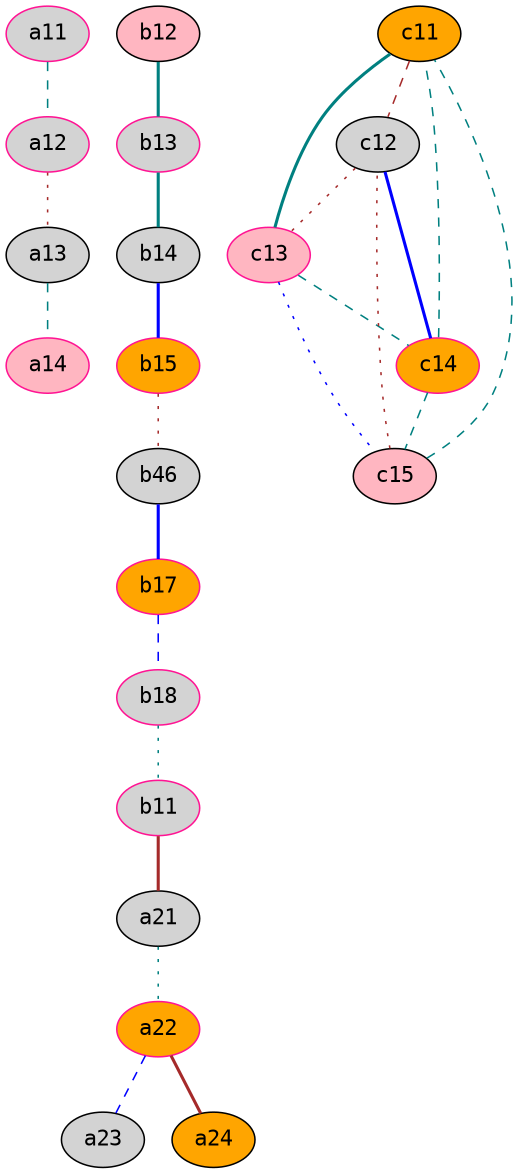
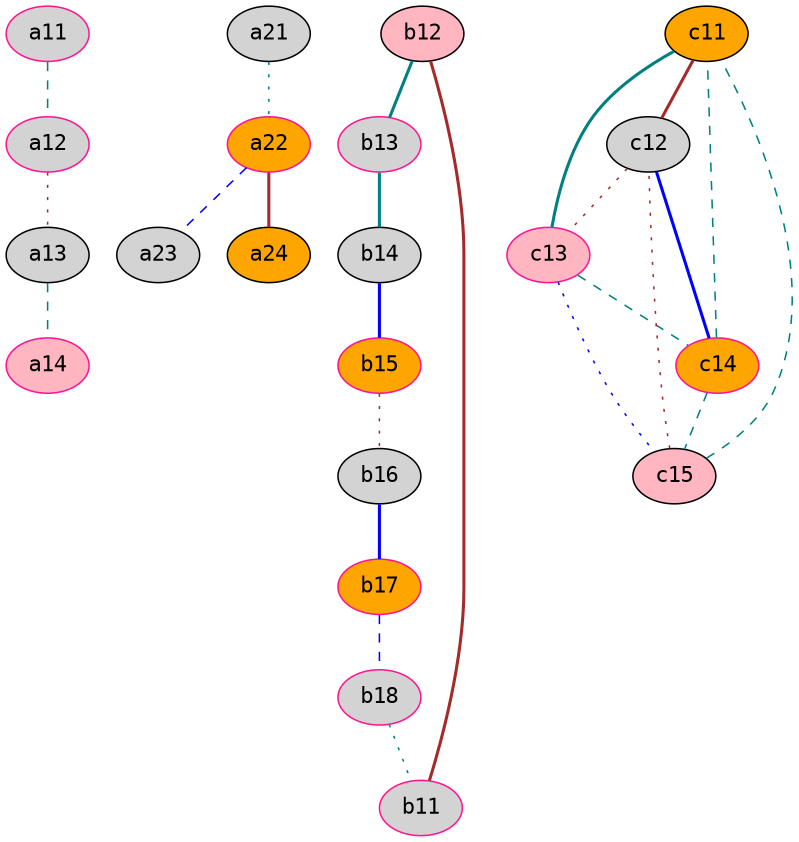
  graph {
    fontname="DejaVu Sans Mono"
    node [color=deeppink fillcolor=lightgrey fontname="DejaVu Sans Mono" style=filled]
    edge [color=teal fontname="DejaVu Sans Mono" style=dashed]
    a11
    a12
    a13 [color=black]
    a14 [fillcolor=lightpink]
    a21 [color=black]
    a22 [fillcolor=orange]
    a23 [color=black]
    a24 [color=black fillcolor=orange]
    b12 [color=black fillcolor=lightpink]
    b11
    b13
    b14 [color=black]
    b15 [fillcolor=orange]
-   b16 [color=black label=b46]
+   b16 [color=black]
    b17 [fillcolor=orange]
    b18
    c11 [color=black fillcolor=orange]
    c12 [color=black]
    c13 [fillcolor=lightpink]
    c14 [fillcolor=orange]
    c15 [color=black fillcolor=lightpink]
    a11 -- a12
    a12 -- a13 [color=brown style=dotted]
    a13 -- a14
    a21 -- a22 [style=dotted]
    a22 -- a23 [color=blue]
    a22 -- a24 [color=brown style=bold]
    b12 -- b13 [style=bold]
-   b11 -- a21 [color=brown style=bold]
+   b11 -- b12 [color=brown style=bold]
    b13 -- b14 [style=bold]
    b14 -- b15 [color=blue style=bold]
    b15 -- b16 [color=brown style=dotted]
    b16 -- b17 [color=blue style=bold]
    b17 -- b18 [color=blue]
    b18 -- b11 [style=dotted]
-   c11 -- c12 [color=brown]
+   c11 -- c12 [color=brown style=bold]
    c11 -- c13 [style=bold]
    c12 -- c13 [color=brown style=dotted]
    c12 -- c14 [color=blue style=bold]
    c13 -- c14
    c13 -- c15 [color=blue style=dotted]
    c14 -- c11
    c14 -- c15
    c15 -- c11
    c15 -- c12 [color=brown style=dotted]
  }
